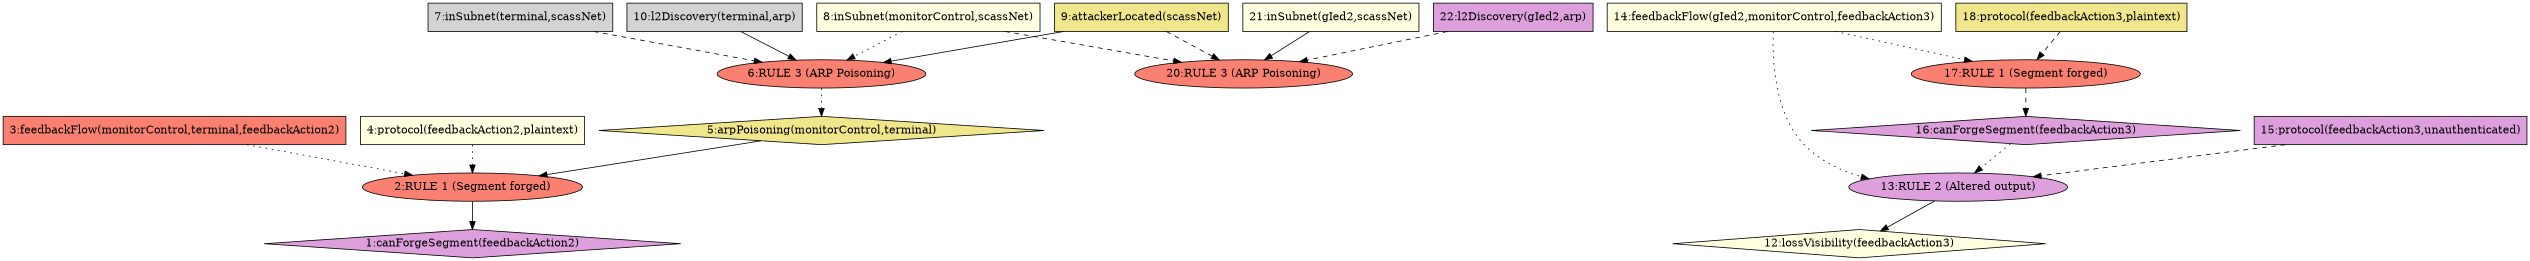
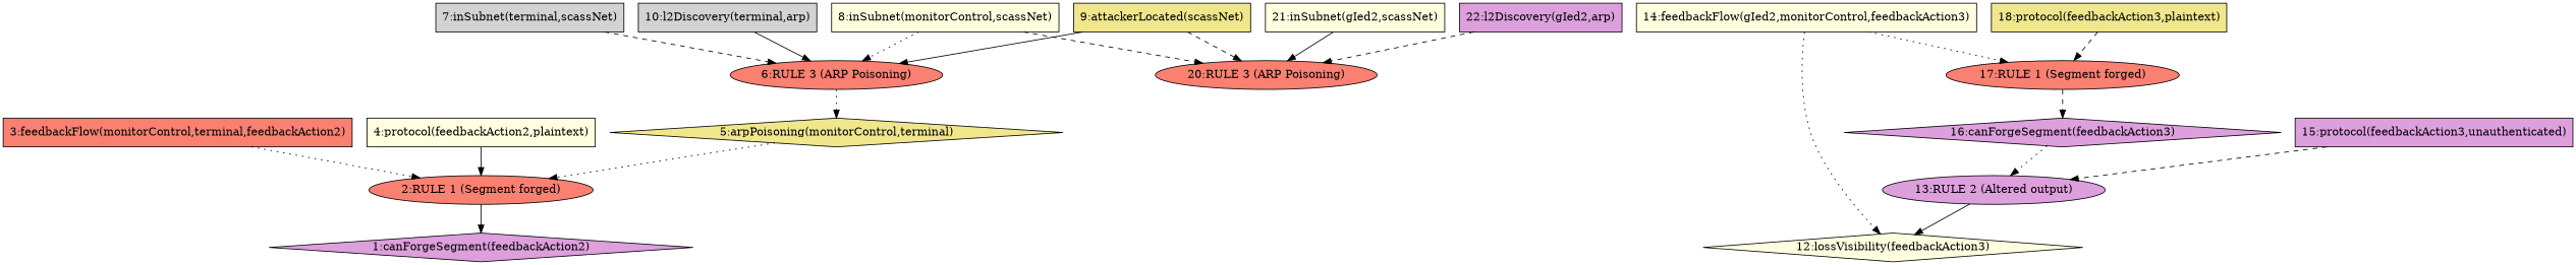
  digraph {
    node [fillcolor=plum shape=box style=filled]
    edge [style=solid]
    n1 [label="1:canForgeSegment(feedbackAction2)" shape=diamond]
    n2 [fillcolor=salmon label="2:RULE 1 (Segment forged)" shape=ellipse]
    n3 [fillcolor=salmon label="3:feedbackFlow(monitorControl,terminal,feedbackAction2)"]
    n4 [fillcolor=lightyellow label="4:protocol(feedbackAction2,plaintext)"]
    n5 [fillcolor=khaki label="5:arpPoisoning(monitorControl,terminal)" shape=diamond]
    n6 [fillcolor=salmon label="6:RULE 3 (ARP Poisoning)" shape=ellipse]
    n7 [fillcolor=lightgrey label="7:inSubnet(terminal,scassNet)"]
    n8 [fillcolor=lightyellow label="8:inSubnet(monitorControl,scassNet)"]
    n9 [fillcolor=salmon label="20:RULE 3 (ARP Poisoning)" shape=ellipse]
    n10 [fillcolor=khaki label="9:attackerLocated(scassNet)"]
    n11 [fillcolor=lightgrey label="10:l2Discovery(terminal,arp)"]
    n12 [fillcolor=lightyellow label="12:lossVisibility(feedbackAction3)" shape=diamond]
    n13 [label="13:RULE 2 (Altered output)" shape=ellipse]
    n14 [fillcolor=lightyellow label="14:feedbackFlow(gIed2,monitorControl,feedbackAction3)"]
    n15 [fillcolor=salmon label="17:RULE 1 (Segment forged)" shape=ellipse]
    n16 [label="16:canForgeSegment(feedbackAction3)" shape=diamond]
    n17 [label="15:protocol(feedbackAction3,unauthenticated)"]
    n18 [fillcolor=khaki label="18:protocol(feedbackAction3,plaintext)"]
    n19 [fillcolor=lightyellow label="21:inSubnet(gIed2,scassNet)"]
    n20 [label="22:l2Discovery(gIed2,arp)"]
    n2 -> n1
    n3 -> n2 [style=dotted]
-   n4 -> n2 [style=dotted]
-   n5 -> n2
+   n4 -> n2
+   n5 -> n2 [style=dotted]
    n6 -> n5 [style=dotted]
    n7 -> n6 [style=dashed]
    n8 -> n6 [style=dotted]
    n8 -> n9 [style=dashed]
    n10 -> n6
    n10 -> n9 [style=dashed]
    n11 -> n6
    n13 -> n12
-   n14 -> n13 [style=dotted]
+   n14 -> n12 [style=dotted]
    n14 -> n15 [style=dotted]
    n15 -> n16 [style=dashed]
    n16 -> n13 [style=dotted]
    n17 -> n13 [style=dashed]
    n18 -> n15 [style=dashed]
    n19 -> n9
    n20 -> n9 [style=dashed]
  }
